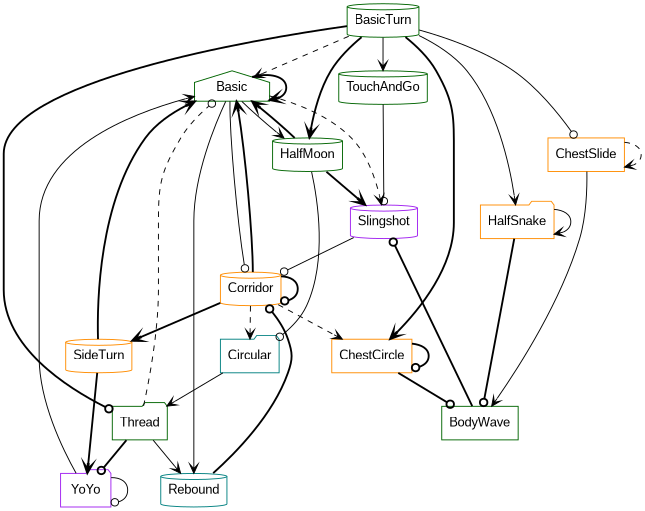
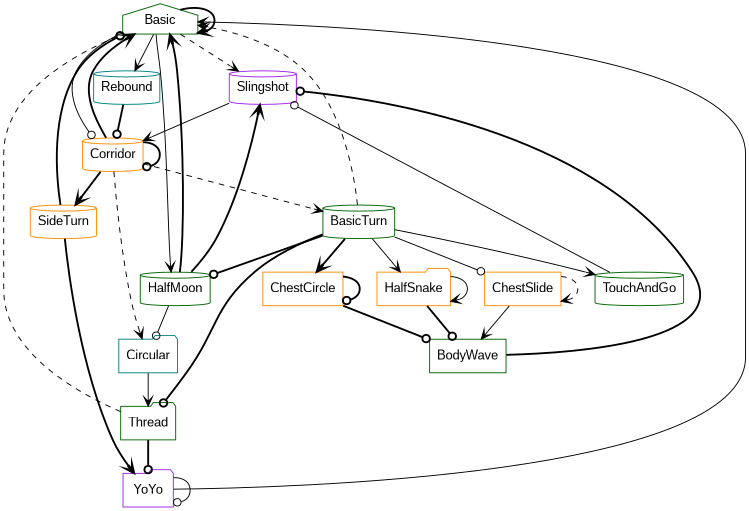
  digraph {
    fontname="Liberation Sans"
    node [color=darkgreen fontname="Liberation Sans" shape=cylinder]
    edge [arrowhead=vee fontname="Liberation Sans" style=bold]
    Basic [shape=house]
    Slingshot [color=purple]
    Corridor [color=darkorange]
    Rebound [color=teal]
    HalfMoon
    SideTurn [color=darkorange]
    BasicTurn
    Circular [color=teal shape=folder]
    YoYo [color=purple shape=folder]
    Thread [shape=folder]
    ChestSlide [color=darkorange shape=box]
    ChestCircle [color=darkorange shape=box]
    HalfSnake [color=darkorange shape=folder]
    TouchAndGo
    BodyWave [shape=box]
    Basic -> Basic
    Basic -> Slingshot [style=dashed]
    Basic -> Corridor [arrowhead=odot style=solid]
    Basic -> Rebound [style=solid]
    Basic -> HalfMoon [style=solid]
-   Slingshot -> Corridor [arrowhead=odot style=solid]
+   Slingshot -> Corridor [style=solid]
    Corridor -> Basic
    Corridor -> Corridor [arrowhead=odot]
    Corridor -> SideTurn
-   Corridor -> ChestCircle [style=dashed]
+   Corridor -> BasicTurn [style=dashed]
    Corridor -> Circular [style=dashed]
    Rebound -> Corridor [arrowhead=odot]
    HalfMoon -> Basic
    HalfMoon -> Slingshot
    HalfMoon -> Circular [arrowhead=odot style=solid]
-   SideTurn -> Basic
+   SideTurn -> Basic [arrowhead=odot]
    SideTurn -> YoYo
    BasicTurn -> Basic [style=dashed]
-   BasicTurn -> HalfMoon
+   BasicTurn -> HalfMoon [arrowhead=odot]
    BasicTurn -> Thread [arrowhead=odot]
    BasicTurn -> ChestSlide [arrowhead=odot style=solid]
    BasicTurn -> ChestCircle
    BasicTurn -> HalfSnake [style=solid]
    BasicTurn -> TouchAndGo [style=solid]
    Circular -> Thread [style=solid]
    YoYo -> Basic [style=solid]
    YoYo -> YoYo [arrowhead=odot style=solid]
    Thread -> Basic [arrowhead=odot style=dashed]
-   Thread -> Rebound [style=solid]
    Thread -> YoYo [arrowhead=odot]
    ChestSlide -> ChestSlide [style=dashed]
    ChestSlide -> BodyWave [style=solid]
    ChestCircle -> ChestCircle [arrowhead=odot]
    ChestCircle -> BodyWave [arrowhead=odot]
    HalfSnake -> HalfSnake [style=solid]
    HalfSnake -> BodyWave [arrowhead=odot]
    TouchAndGo -> Slingshot [arrowhead=odot style=solid]
    BodyWave -> Slingshot [arrowhead=odot]
  }
